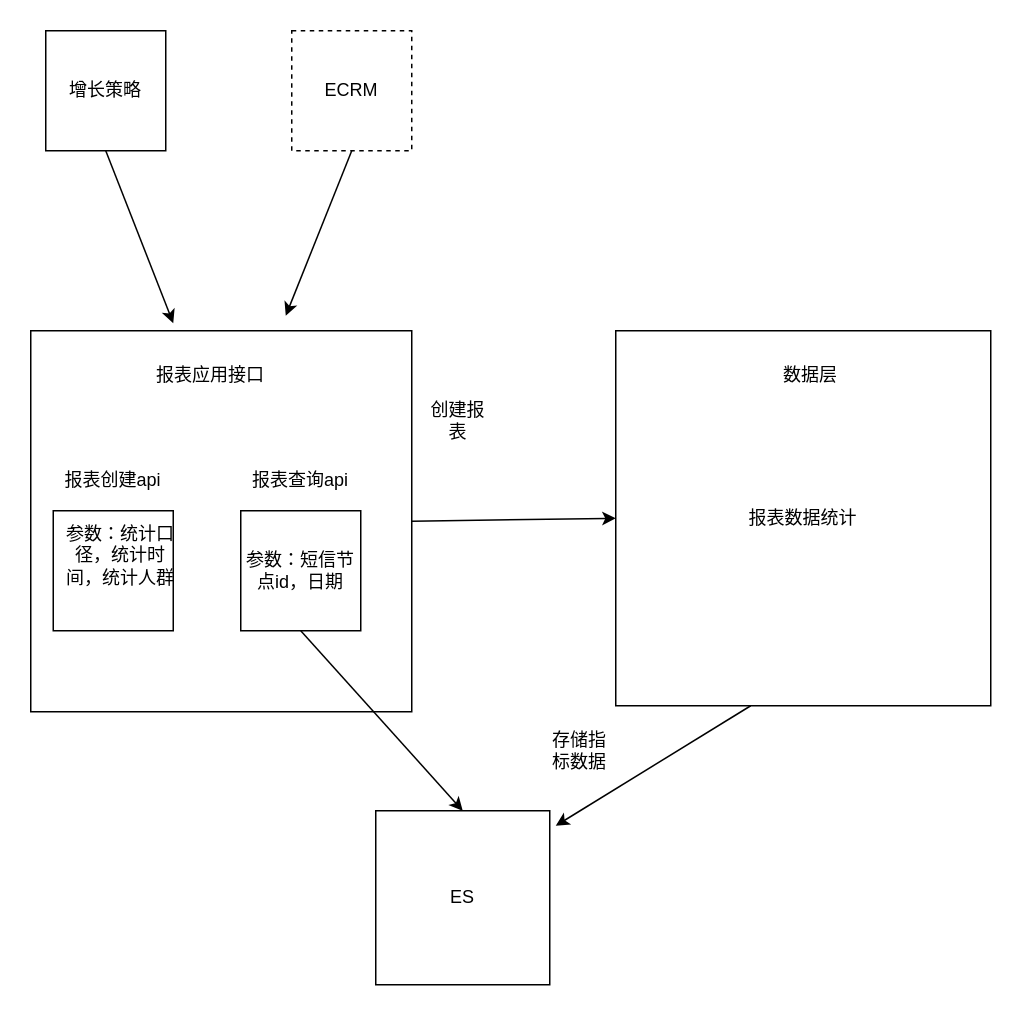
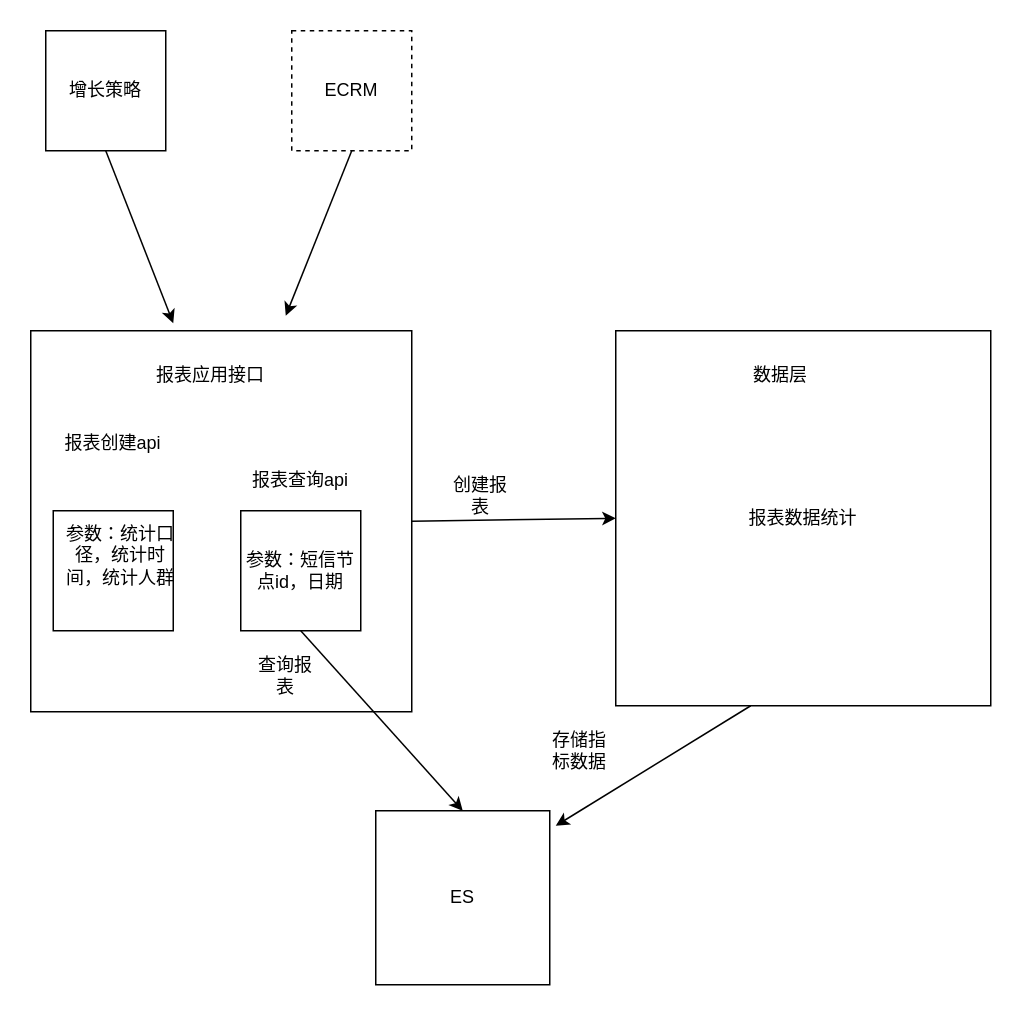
  <mxCell id="0" />
  <mxCell id="1" parent="0" />
  <mxCell id="2" value="增长策略" style="whiteSpace=wrap;html=1;aspect=fixed;" vertex="1" parent="1"><mxGeometry x="30" y="20" width="80" height="80" as="geometry" /></mxCell>
  <mxCell id="3" value="ECRM" style="whiteSpace=wrap;html=1;aspect=fixed;dashed=1;" vertex="1" parent="1"><mxGeometry x="194" y="20" width="80" height="80" as="geometry" /></mxCell>
  <mxCell id="4" value="" style="whiteSpace=wrap;html=1;aspect=fixed;" vertex="1" parent="1"><mxGeometry x="20" y="220" width="254" height="254" as="geometry" /></mxCell>
- <mxCell id="5" value="报表创建api" style="text;html=1;strokeColor=none;fillColor=none;align=center;verticalAlign=middle;whiteSpace=wrap;rounded=0;" vertex="1" parent="1"><mxGeometry x="40" y="310" width="70" height="20" as="geometry" /></mxCell>
+ <mxCell id="5" value="报表创建api" style="text;html=1;strokeColor=none;fillColor=none;align=center;verticalAlign=middle;whiteSpace=wrap;rounded=0;" vertex="1" parent="1"><mxGeometry x="40" y="285" width="70" height="20" as="geometry" /></mxCell>
  <mxCell id="6" value="参数：统计口径，统计时间，统计人群" style="text;html=1;strokeColor=none;fillColor=none;align=center;verticalAlign=middle;whiteSpace=wrap;rounded=0;" vertex="1" parent="1"><mxGeometry x="40" y="360" width="80" height="20" as="geometry" /></mxCell>
  <mxCell id="7" value="" style="endArrow=classic;html=1;entryX=0.374;entryY=-0.02;entryDx=0;entryDy=0;entryPerimeter=0;" edge="1" parent="1" target="4"><mxGeometry width="50" height="50" relative="1" as="geometry"><mxPoint x="70" y="100" as="sourcePoint" /><mxPoint x="120" y="50" as="targetPoint" /></mxGeometry></mxCell>
  <mxCell id="8" value="" style="endArrow=classic;html=1;exitX=0.5;exitY=1;exitDx=0;exitDy=0;" edge="1" parent="1" source="3"><mxGeometry width="50" height="50" relative="1" as="geometry"><mxPoint x="80" y="110" as="sourcePoint" /><mxPoint x="190" y="210" as="targetPoint" /></mxGeometry></mxCell>
  <mxCell id="9" value="报表数据统计" style="whiteSpace=wrap;html=1;aspect=fixed;" vertex="1" parent="1"><mxGeometry x="410" y="220" width="250" height="250" as="geometry" /></mxCell>
  <mxCell id="10" value="" style="whiteSpace=wrap;html=1;aspect=fixed;fillColor=none;" vertex="1" parent="1"><mxGeometry x="35" y="340" width="80" height="80" as="geometry" /></mxCell>
  <mxCell id="11" value="参数：短信节点id，日期" style="whiteSpace=wrap;html=1;aspect=fixed;fillColor=none;" vertex="1" parent="1"><mxGeometry x="160" y="340" width="80" height="80" as="geometry" /></mxCell>
  <mxCell id="12" value="报表查询api" style="text;html=1;strokeColor=none;fillColor=none;align=center;verticalAlign=middle;whiteSpace=wrap;rounded=0;" vertex="1" parent="1"><mxGeometry x="165" y="310" width="70" height="20" as="geometry" /></mxCell>
  <mxCell id="13" value="ES" style="whiteSpace=wrap;html=1;aspect=fixed;fillColor=none;" vertex="1" parent="1"><mxGeometry x="250" y="540" width="116" height="116" as="geometry" /></mxCell>
  <mxCell id="14" value="" style="endArrow=classic;html=1;entryX=0;entryY=0.5;entryDx=0;entryDy=0;exitX=1;exitY=0.5;exitDx=0;exitDy=0;" edge="1" parent="1" source="4" target="9"><mxGeometry width="50" height="50" relative="1" as="geometry"><mxPoint x="274" y="370" as="sourcePoint" /><mxPoint x="324" y="320" as="targetPoint" /></mxGeometry></mxCell>
- <mxCell id="15" value="创建报表" style="text;html=1;strokeColor=none;fillColor=none;align=center;verticalAlign=middle;whiteSpace=wrap;rounded=0;" vertex="1" parent="1"><mxGeometry x="285" y="270" width="40" height="20" as="geometry" /></mxCell>
+ <mxCell id="15" value="创建报表" style="text;html=1;strokeColor=none;fillColor=none;align=center;verticalAlign=middle;whiteSpace=wrap;rounded=0;" vertex="1" parent="1"><mxGeometry x="300" y="320" width="40" height="20" as="geometry" /></mxCell>
  <mxCell id="16" value="" style="endArrow=classic;html=1;entryX=0.5;entryY=0;entryDx=0;entryDy=0;" edge="1" parent="1" target="13"><mxGeometry width="50" height="50" relative="1" as="geometry"><mxPoint x="200" y="420" as="sourcePoint" /><mxPoint x="250" y="370" as="targetPoint" /></mxGeometry></mxCell>
+ <mxCell id="17" value="查询报表" style="text;html=1;strokeColor=none;fillColor=none;align=center;verticalAlign=middle;whiteSpace=wrap;rounded=0;" vertex="1" parent="1"><mxGeometry x="170" y="440" width="40" height="20" as="geometry" /></mxCell>
  <mxCell id="18" value="" style="endArrow=classic;html=1;" edge="1" parent="1"><mxGeometry width="50" height="50" relative="1" as="geometry"><mxPoint x="500" y="470" as="sourcePoint" /><mxPoint x="370" y="550" as="targetPoint" /></mxGeometry></mxCell>
  <mxCell id="19" value="存储指标数据" style="text;html=1;strokeColor=none;fillColor=none;align=center;verticalAlign=middle;whiteSpace=wrap;rounded=0;" vertex="1" parent="1"><mxGeometry x="366" y="490" width="40" height="20" as="geometry" /></mxCell>
  <mxCell id="20" value="报表应用接口" style="text;html=1;strokeColor=none;fillColor=none;align=center;verticalAlign=middle;whiteSpace=wrap;rounded=0;" vertex="1" parent="1"><mxGeometry x="100" y="240" width="80" height="20" as="geometry" /></mxCell>
- <mxCell id="21" value="数据层" style="text;html=1;strokeColor=none;fillColor=none;align=center;verticalAlign=middle;whiteSpace=wrap;rounded=0;" vertex="1" parent="1"><mxGeometry x="520" y="240" width="40" height="20" as="geometry" /></mxCell>
+ <mxCell id="21" value="数据层" style="text;html=1;strokeColor=none;fillColor=none;align=center;verticalAlign=middle;whiteSpace=wrap;rounded=0;" vertex="1" parent="1"><mxGeometry x="500" y="240" width="40" height="20" as="geometry" /></mxCell>
